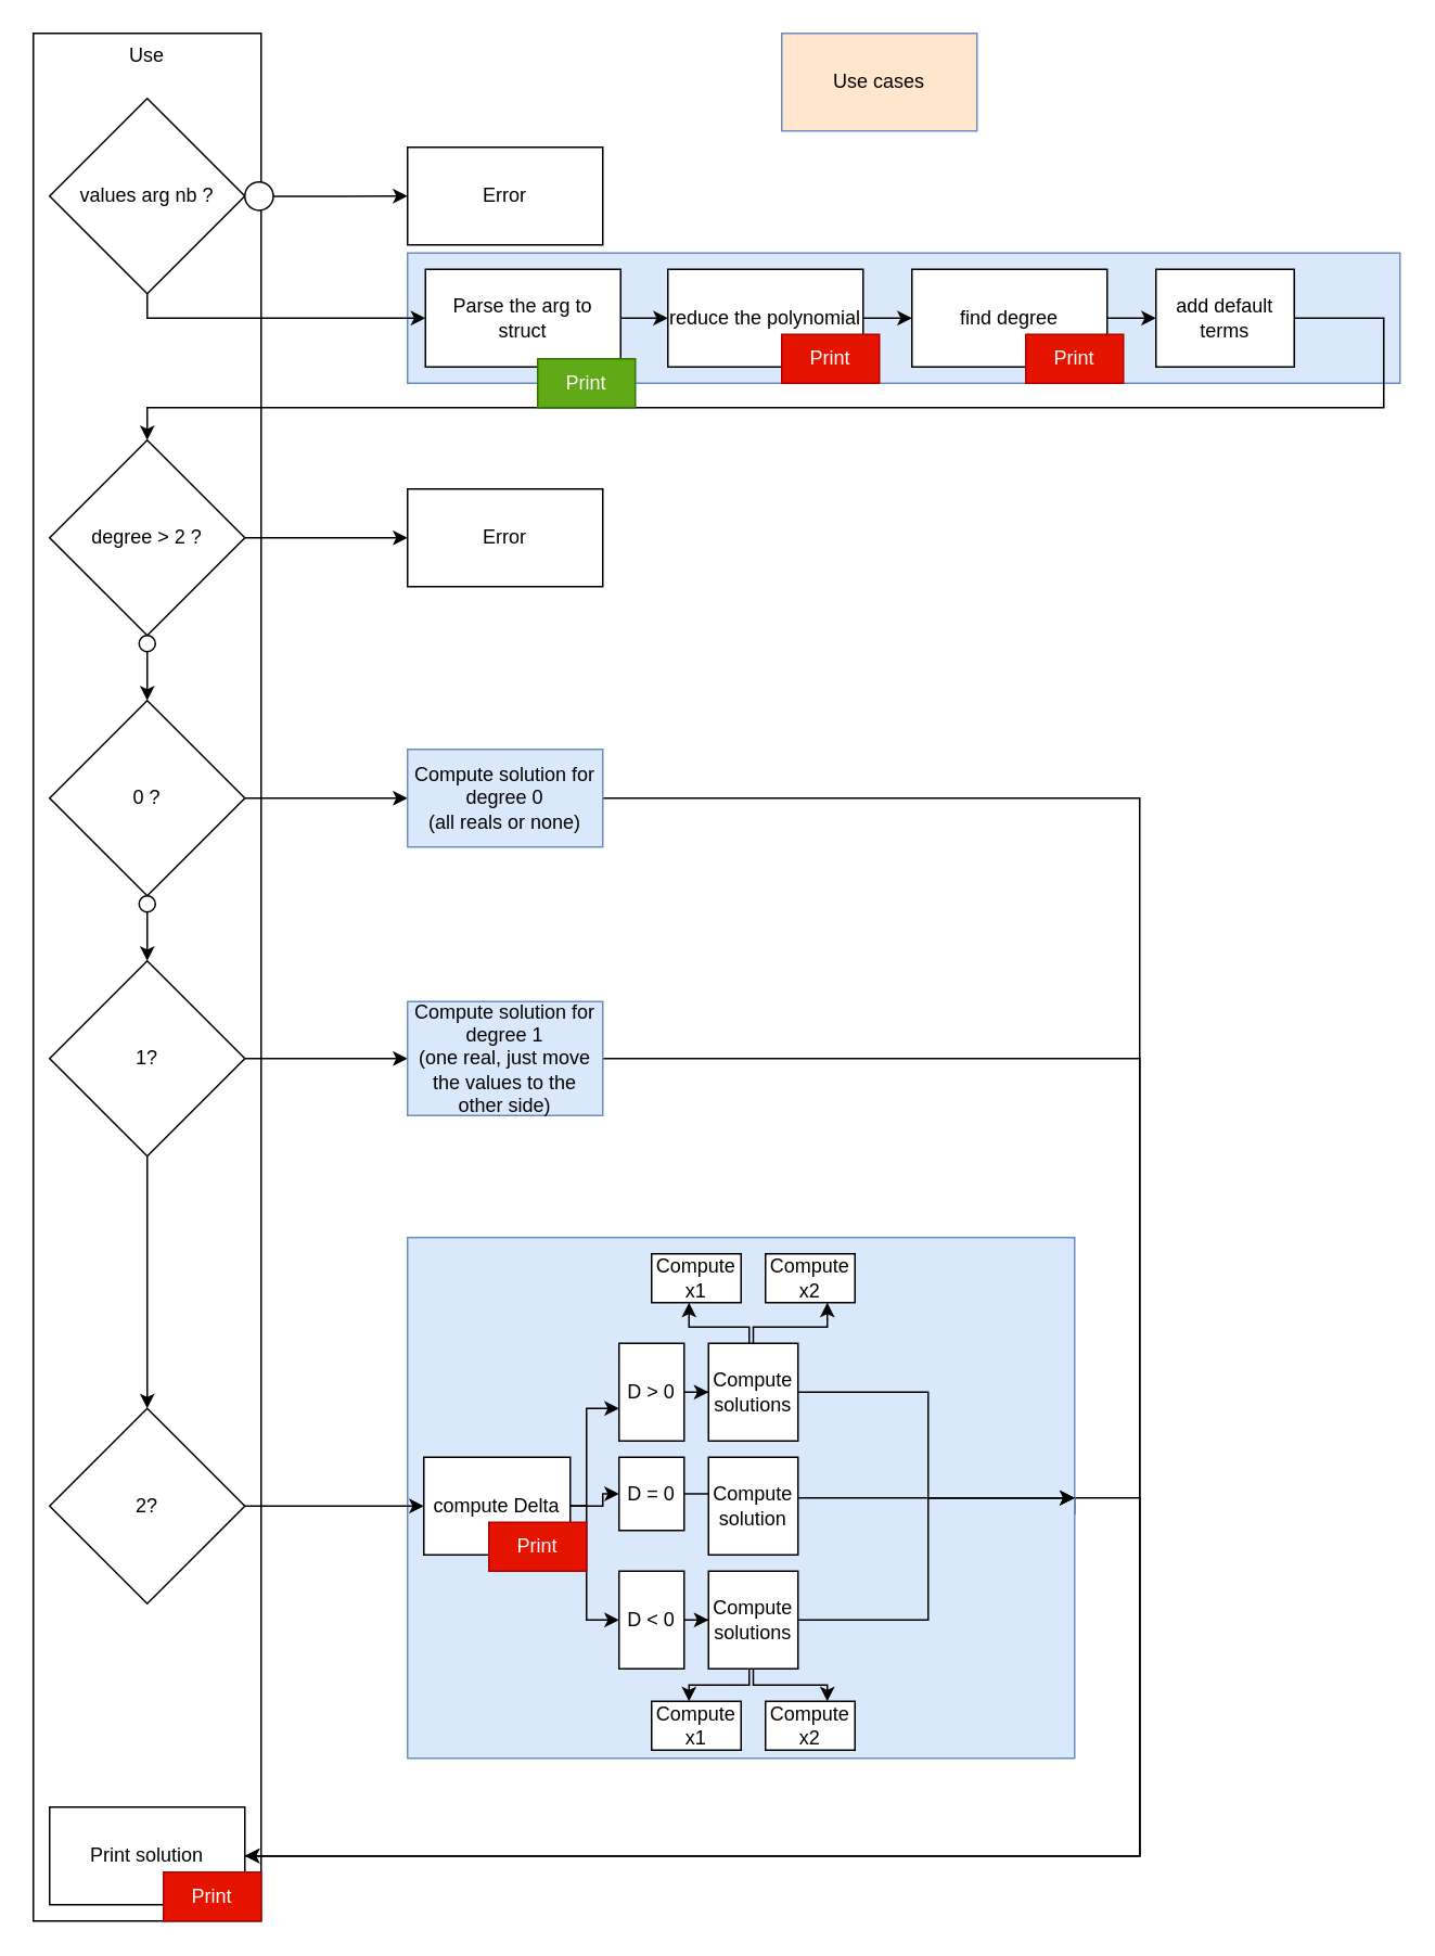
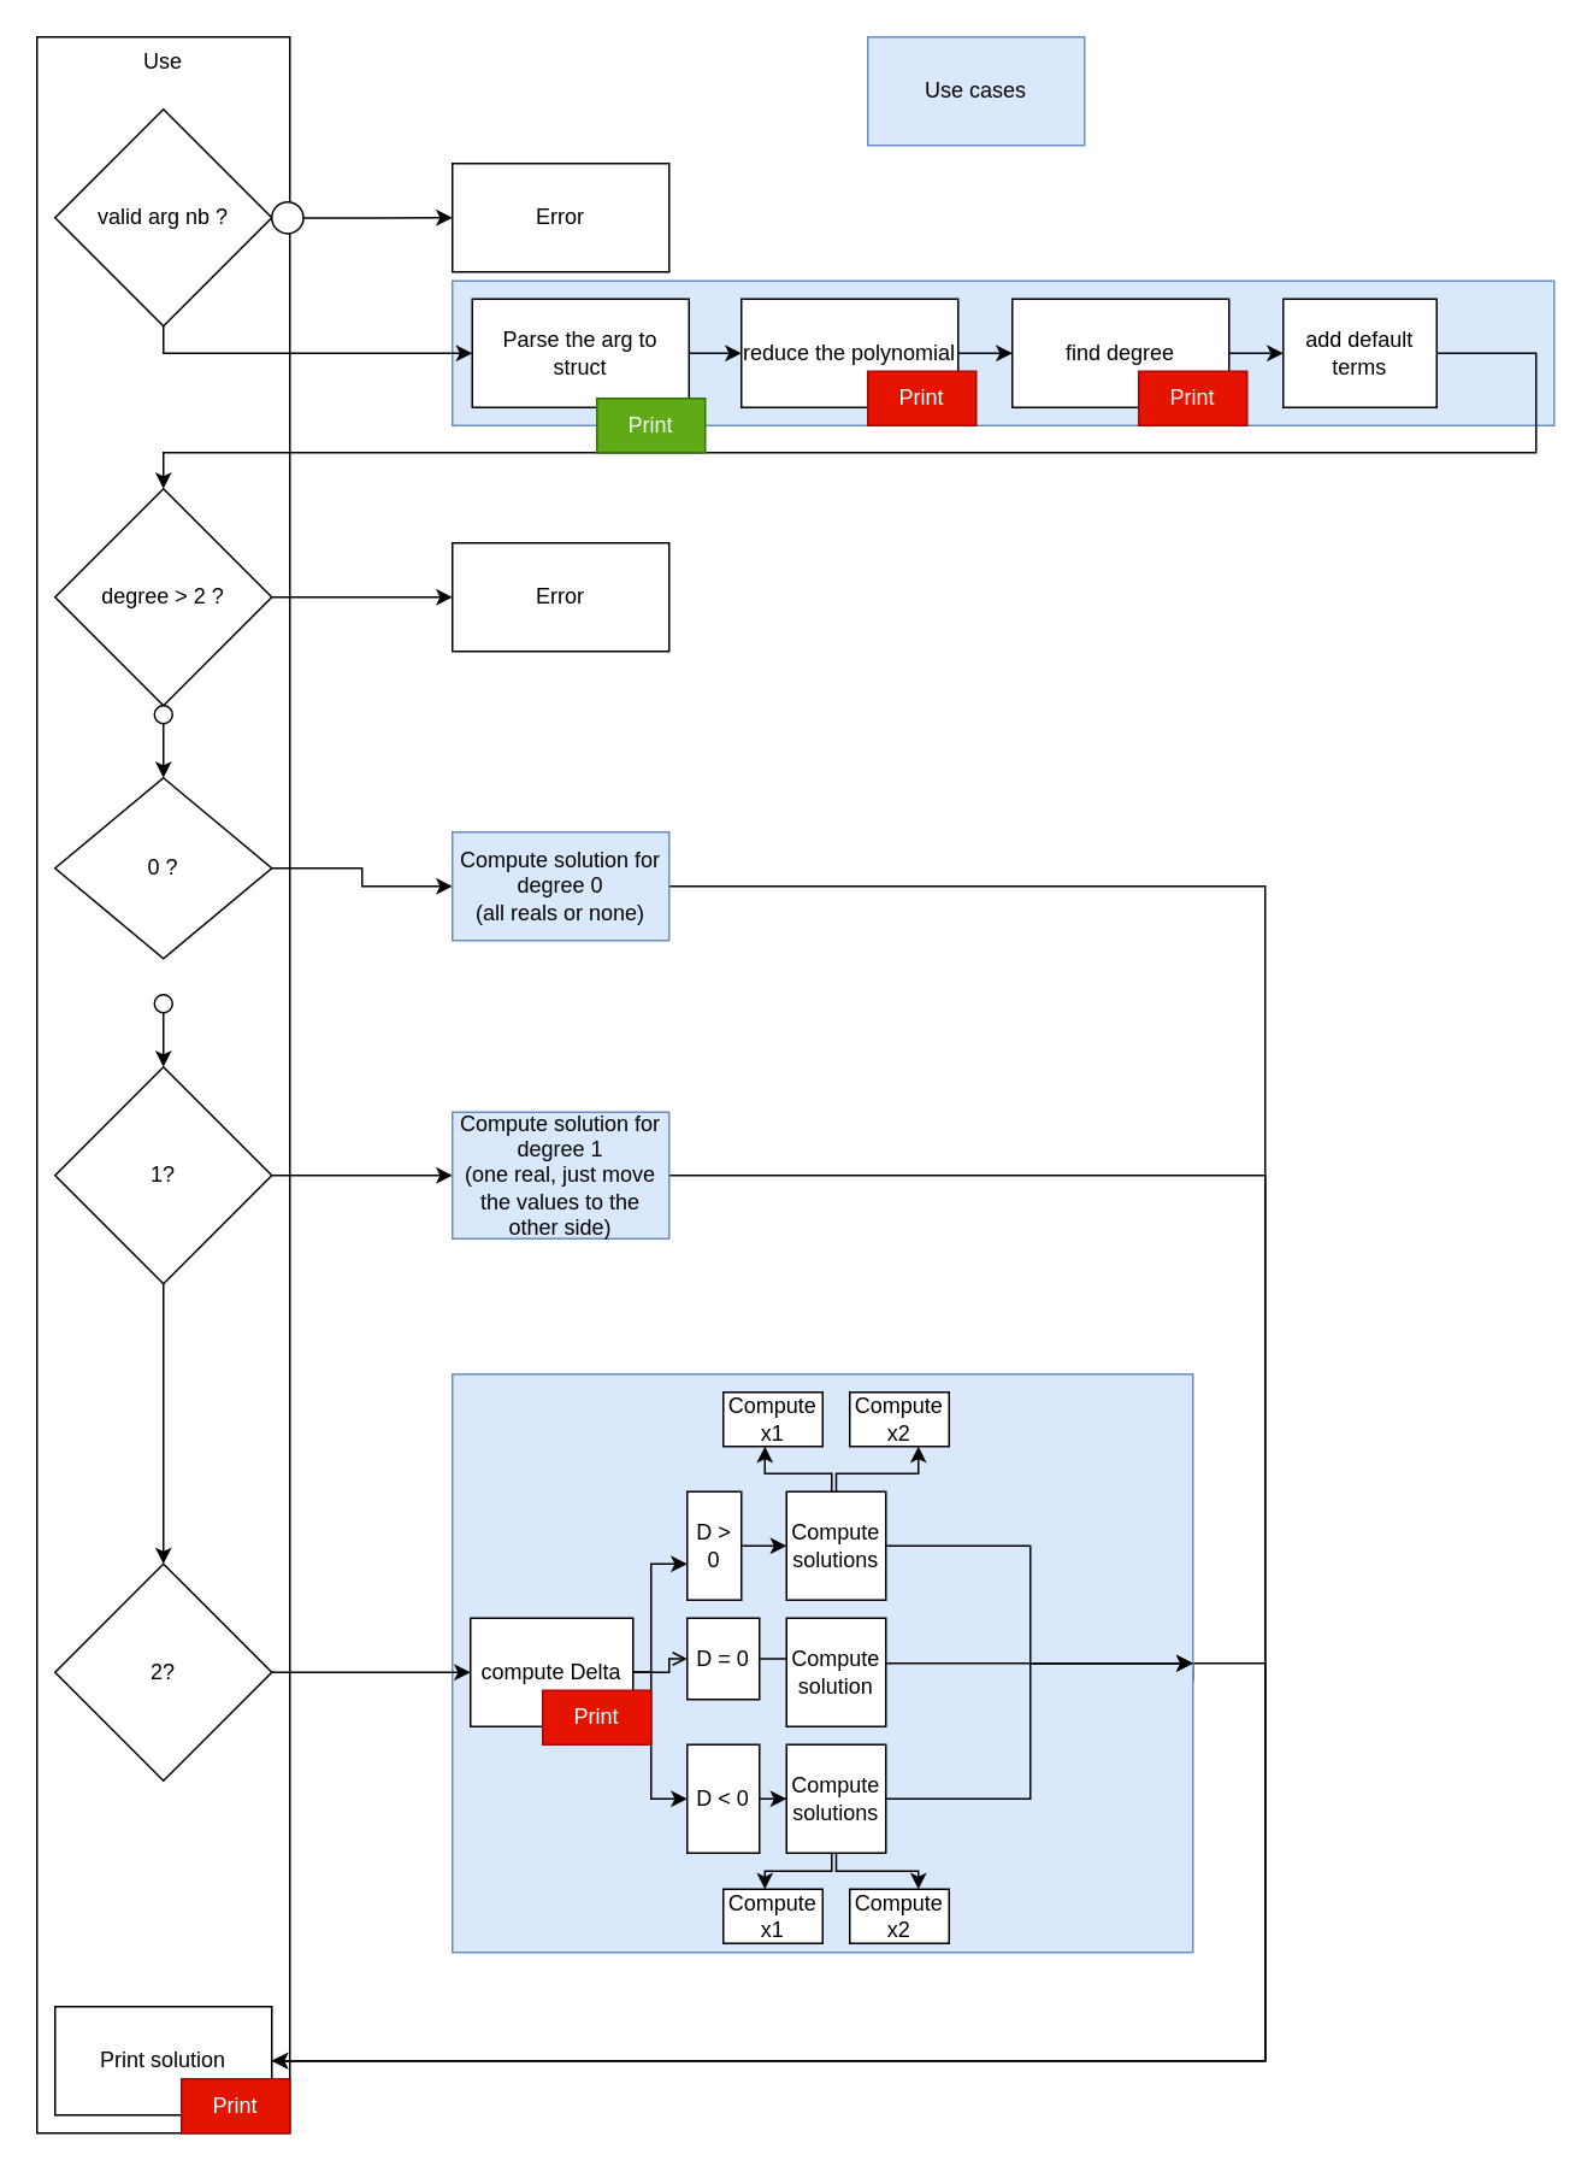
  <mxCell id="0" />
  <mxCell id="1" parent="0" />
  <mxCell id="2" value="" style="rounded=0;whiteSpace=wrap;html=1;fillColor=#dae8fc;strokeColor=#6c8ebf;" parent="1" vertex="1"><mxGeometry x="250" y="155" width="610" height="80" as="geometry" /></mxCell>
  <mxCell id="3" value="Use" style="rounded=0;whiteSpace=wrap;html=1;verticalAlign=top;" parent="1" vertex="1"><mxGeometry x="20" y="20" width="140" height="1160" as="geometry" /></mxCell>
  <mxCell id="4" value="" style="edgeStyle=orthogonalEdgeStyle;rounded=0;orthogonalLoop=1;jettySize=auto;html=1;" parent="1" source="5" target="7" edge="1"><mxGeometry relative="1" as="geometry" /></mxCell>
  <mxCell id="5" value="Parse the arg to struct" style="whiteSpace=wrap;html=1;rounded=0;" parent="1" vertex="1"><mxGeometry x="261" y="165" width="120" height="60" as="geometry" /></mxCell>
  <mxCell id="6" value="" style="edgeStyle=orthogonalEdgeStyle;rounded=0;orthogonalLoop=1;jettySize=auto;html=1;" parent="1" source="7" target="10" edge="1"><mxGeometry relative="1" as="geometry" /></mxCell>
  <mxCell id="7" value="reduce the polynomial" style="whiteSpace=wrap;html=1;rounded=0;" parent="1" vertex="1"><mxGeometry x="410" y="165" width="120" height="60" as="geometry" /></mxCell>
  <mxCell id="8" style="edgeStyle=orthogonalEdgeStyle;rounded=0;orthogonalLoop=1;jettySize=auto;html=1;entryX=0.5;entryY=0;entryDx=0;entryDy=0;" parent="1" source="67" target="12" edge="1"><mxGeometry relative="1" as="geometry"><mxPoint x="161" y="240" as="targetPoint" /><Array as="points"><mxPoint x="850" y="195" /><mxPoint x="850" y="250" /><mxPoint x="90" y="250" /></Array><mxPoint x="880" y="290" as="sourcePoint" /></mxGeometry></mxCell>
  <mxCell id="9" value="" style="edgeStyle=orthogonalEdgeStyle;rounded=0;orthogonalLoop=1;jettySize=auto;html=1;" edge="1" parent="1" source="10" target="67"><mxGeometry relative="1" as="geometry" /></mxCell>
  <mxCell id="10" value="find degree" style="whiteSpace=wrap;html=1;rounded=0;" parent="1" vertex="1"><mxGeometry x="560" y="165" width="120" height="60" as="geometry" /></mxCell>
  <mxCell id="11" value="" style="edgeStyle=orthogonalEdgeStyle;rounded=0;orthogonalLoop=1;jettySize=auto;html=1;" parent="1" source="12" target="13" edge="1"><mxGeometry relative="1" as="geometry" /></mxCell>
  <mxCell id="12" value="degree &amp;gt; 2 ?" style="rhombus;whiteSpace=wrap;html=1;rounded=0;" parent="1" vertex="1"><mxGeometry x="30" y="270" width="120" height="120" as="geometry" /></mxCell>
  <mxCell id="13" value="Error" style="whiteSpace=wrap;html=1;rounded=0;" parent="1" vertex="1"><mxGeometry x="250" y="300" width="120" height="60" as="geometry" /></mxCell>
  <mxCell id="14" value="" style="edgeStyle=orthogonalEdgeStyle;rounded=0;orthogonalLoop=1;jettySize=auto;html=1;" parent="1" source="15" target="17" edge="1"><mxGeometry relative="1" as="geometry" /></mxCell>
  <mxCell id="15" value="" style="ellipse;whiteSpace=wrap;html=1;aspect=fixed;" parent="1" vertex="1"><mxGeometry x="85" y="390" width="10" height="10" as="geometry" /></mxCell>
  <mxCell id="16" value="" style="edgeStyle=orthogonalEdgeStyle;rounded=0;orthogonalLoop=1;jettySize=auto;html=1;" parent="1" source="17" target="19" edge="1"><mxGeometry relative="1" as="geometry" /></mxCell>
- <mxCell id="17" value="0 ?" style="rhombus;whiteSpace=wrap;html=1;" parent="1" vertex="1"><mxGeometry x="30" y="430" width="120" height="120" as="geometry" /></mxCell>
+ <mxCell id="17" value="0 ?" style="rhombus;whiteSpace=wrap;html=1;" parent="1" vertex="1"><mxGeometry x="30" y="430" width="120" height="100" as="geometry" /></mxCell>
  <mxCell id="18" style="edgeStyle=orthogonalEdgeStyle;rounded=0;orthogonalLoop=1;jettySize=auto;html=1;endArrow=none;" parent="1" source="19" target="30" edge="1"><mxGeometry relative="1" as="geometry"><Array as="points"><mxPoint x="700" y="490" /><mxPoint x="700" y="1140" /></Array></mxGeometry></mxCell>
  <mxCell id="19" value="Compute solution for degree 0&lt;br&gt;(all reals or none)" style="whiteSpace=wrap;html=1;fillColor=#dae8fc;strokeColor=#6c8ebf;" parent="1" vertex="1"><mxGeometry x="250" y="460" width="120" height="60" as="geometry" /></mxCell>
  <mxCell id="20" value="" style="edgeStyle=orthogonalEdgeStyle;rounded=0;orthogonalLoop=1;jettySize=auto;html=1;" parent="1" source="21" target="24" edge="1"><mxGeometry relative="1" as="geometry" /></mxCell>
  <mxCell id="21" value="" style="ellipse;whiteSpace=wrap;html=1;aspect=fixed;" parent="1" vertex="1"><mxGeometry x="85" y="550" width="10" height="10" as="geometry" /></mxCell>
  <mxCell id="22" style="edgeStyle=orthogonalEdgeStyle;rounded=0;orthogonalLoop=1;jettySize=auto;html=1;" parent="1" source="24" target="26" edge="1"><mxGeometry relative="1" as="geometry" /></mxCell>
  <mxCell id="23" style="edgeStyle=orthogonalEdgeStyle;rounded=0;orthogonalLoop=1;jettySize=auto;html=1;" parent="1" source="24" target="27" edge="1"><mxGeometry relative="1" as="geometry"><mxPoint x="90" y="825" as="sourcePoint" /></mxGeometry></mxCell>
  <mxCell id="24" value="1?" style="rhombus;whiteSpace=wrap;html=1;" parent="1" vertex="1"><mxGeometry x="30" y="590" width="120" height="120" as="geometry" /></mxCell>
  <mxCell id="25" style="edgeStyle=orthogonalEdgeStyle;rounded=0;orthogonalLoop=1;jettySize=auto;html=1;" parent="1" source="26" target="30" edge="1"><mxGeometry relative="1" as="geometry"><Array as="points"><mxPoint x="700" y="650" /><mxPoint x="700" y="1140" /></Array></mxGeometry></mxCell>
  <mxCell id="26" value="Compute solution for degree 1&lt;br&gt;(one real, just move the values to the other side)" style="whiteSpace=wrap;html=1;fillColor=#dae8fc;strokeColor=#6c8ebf;" parent="1" vertex="1"><mxGeometry x="250" y="615" width="120" height="70" as="geometry" /></mxCell>
  <mxCell id="27" value="2?" style="rhombus;whiteSpace=wrap;html=1;" parent="1" vertex="1"><mxGeometry x="30" y="865" width="120" height="120" as="geometry" /></mxCell>
  <mxCell id="28" style="edgeStyle=orthogonalEdgeStyle;rounded=0;orthogonalLoop=1;jettySize=auto;html=1;" parent="1" target="30" edge="1"><mxGeometry relative="1" as="geometry"><Array as="points"><mxPoint x="660" y="920" /><mxPoint x="700" y="920" /><mxPoint x="700" y="1140" /></Array><mxPoint x="660" y="930" as="sourcePoint" /></mxGeometry></mxCell>
  <mxCell id="29" value="" style="whiteSpace=wrap;html=1;fillColor=#dae8fc;strokeColor=#6c8ebf;" parent="1" vertex="1"><mxGeometry x="250" y="760" width="410" height="320" as="geometry" /></mxCell>
  <mxCell id="30" value="Print solution" style="rounded=0;whiteSpace=wrap;html=1;" parent="1" vertex="1"><mxGeometry x="30" y="1110" width="120" height="60" as="geometry" /></mxCell>
- <mxCell id="31" value="Use cases" style="rounded=0;whiteSpace=wrap;html=1;fillColor=#ffe6cc;strokeColor=#6c8ebf;" parent="1" vertex="1"><mxGeometry x="480" y="20" width="120" height="60" as="geometry" /></mxCell>
+ <mxCell id="31" value="Use cases" style="rounded=0;whiteSpace=wrap;html=1;fillColor=#dae8fc;strokeColor=#6c8ebf;" parent="1" vertex="1"><mxGeometry x="480" y="20" width="120" height="60" as="geometry" /></mxCell>
  <mxCell id="32" style="edgeStyle=orthogonalEdgeStyle;rounded=0;orthogonalLoop=1;jettySize=auto;html=1;" parent="1" source="33" target="5" edge="1"><mxGeometry relative="1" as="geometry"><Array as="points"><mxPoint x="90" y="195" /></Array></mxGeometry></mxCell>
- <mxCell id="33" value="values arg nb ?" style="rhombus;whiteSpace=wrap;html=1;rounded=0;" parent="1" vertex="1"><mxGeometry x="30" width="120" height="120" as="geometry" y="60" /></mxCell>
+ <mxCell id="33" value="valid arg nb ?" style="rhombus;whiteSpace=wrap;html=1;rounded=0;" parent="1" vertex="1"><mxGeometry x="30" width="120" height="120" as="geometry" y="60" /></mxCell>
  <mxCell id="34" style="edgeStyle=orthogonalEdgeStyle;rounded=0;orthogonalLoop=1;jettySize=auto;html=1;" parent="1" source="35" target="36" edge="1"><mxGeometry relative="1" as="geometry" /></mxCell>
  <mxCell id="35" value="" style="ellipse;whiteSpace=wrap;html=1;aspect=fixed;" parent="1" vertex="1"><mxGeometry x="150" y="111.25" width="17.5" height="17.5" as="geometry" /></mxCell>
  <mxCell id="36" value="Error" style="whiteSpace=wrap;html=1;rounded=0;" parent="1" vertex="1"><mxGeometry x="250" y="90" width="120" height="60" as="geometry" /></mxCell>
  <mxCell id="37" value="Print" style="text;html=1;strokeColor=#2D7600;fillColor=#60a917;align=center;verticalAlign=middle;whiteSpace=wrap;rounded=0;fontColor=#ffffff;" parent="1" vertex="1"><mxGeometry x="330" y="220" width="60" height="30" as="geometry" /></mxCell>
  <mxCell id="38" value="Print" style="text;html=1;strokeColor=#B20000;fillColor=#e51400;align=center;verticalAlign=middle;whiteSpace=wrap;rounded=0;fontColor=#ffffff;" parent="1" vertex="1"><mxGeometry x="480" y="205" width="60" height="30" as="geometry" /></mxCell>
  <mxCell id="39" value="Print" style="text;html=1;strokeColor=#B20000;fillColor=#e51400;align=center;verticalAlign=middle;whiteSpace=wrap;rounded=0;fontColor=#ffffff;" parent="1" vertex="1"><mxGeometry x="630" y="205" width="60" height="30" as="geometry" /></mxCell>
  <mxCell id="40" value="Print" style="text;html=1;strokeColor=#B20000;fillColor=#e51400;align=center;verticalAlign=middle;whiteSpace=wrap;rounded=0;fontColor=#ffffff;" parent="1" vertex="1"><mxGeometry x="100" y="1150" width="60" height="30" as="geometry" /></mxCell>
  <mxCell id="41" value="" style="edgeStyle=orthogonalEdgeStyle;rounded=0;orthogonalLoop=1;jettySize=auto;html=1;" parent="1" source="44" target="47" edge="1"><mxGeometry relative="1" as="geometry"><Array as="points"><mxPoint x="360" y="925" /><mxPoint x="360" y="865" /></Array></mxGeometry></mxCell>
- <mxCell id="42" style="edgeStyle=orthogonalEdgeStyle;rounded=0;orthogonalLoop=1;jettySize=auto;html=1;" parent="1" source="44" target="49" edge="1"><mxGeometry relative="1" as="geometry" /></mxCell>
+ <mxCell id="42" style="edgeStyle=orthogonalEdgeStyle;rounded=0;orthogonalLoop=1;jettySize=auto;html=1;endArrow=open;" parent="1" source="44" target="49" edge="1"><mxGeometry relative="1" as="geometry" /></mxCell>
  <mxCell id="43" style="edgeStyle=orthogonalEdgeStyle;rounded=0;orthogonalLoop=1;jettySize=auto;html=1;" parent="1" source="44" target="51" edge="1"><mxGeometry relative="1" as="geometry"><Array as="points"><mxPoint x="360" y="925" /><mxPoint x="360" y="995" /></Array></mxGeometry></mxCell>
  <mxCell id="44" value="compute Delta" style="whiteSpace=wrap;html=1;" parent="1" vertex="1"><mxGeometry x="260" y="895" width="90" height="60" as="geometry" /></mxCell>
  <mxCell id="45" value="" style="edgeStyle=orthogonalEdgeStyle;rounded=0;orthogonalLoop=1;jettySize=auto;html=1;" parent="1" source="27" target="44" edge="1"><mxGeometry relative="1" as="geometry" /></mxCell>
  <mxCell id="46" value="" style="edgeStyle=orthogonalEdgeStyle;rounded=0;orthogonalLoop=1;jettySize=auto;html=1;" parent="1" source="47" target="55" edge="1"><mxGeometry relative="1" as="geometry" /></mxCell>
- <mxCell id="47" value="D &amp;gt; 0" style="whiteSpace=wrap;html=1;" parent="1" vertex="1"><mxGeometry x="380" y="825" width="40" height="60" as="geometry" /></mxCell>
+ <mxCell id="47" value="D &amp;gt; 0" style="whiteSpace=wrap;html=1;" parent="1" vertex="1"><mxGeometry x="380" y="825" width="30" height="60" as="geometry" /></mxCell>
  <mxCell id="48" style="edgeStyle=orthogonalEdgeStyle;rounded=0;orthogonalLoop=1;jettySize=auto;html=1;" parent="1" source="49" target="59" edge="1"><mxGeometry relative="1" as="geometry" /></mxCell>
  <mxCell id="49" value="D = 0" style="whiteSpace=wrap;html=1;" parent="1" vertex="1"><mxGeometry x="380" y="895" width="40" height="45" as="geometry" /></mxCell>
  <mxCell id="50" style="edgeStyle=orthogonalEdgeStyle;rounded=0;orthogonalLoop=1;jettySize=auto;html=1;" parent="1" source="51" target="63" edge="1"><mxGeometry relative="1" as="geometry" /></mxCell>
  <mxCell id="51" value="D &amp;lt; 0" style="whiteSpace=wrap;html=1;" parent="1" vertex="1"><mxGeometry x="380" y="965" width="40" height="60" as="geometry" /></mxCell>
  <mxCell id="52" value="" style="edgeStyle=orthogonalEdgeStyle;rounded=0;orthogonalLoop=1;jettySize=auto;html=1;" parent="1" source="55" target="56" edge="1"><mxGeometry relative="1" as="geometry"><Array as="points"><mxPoint x="460" y="815" /><mxPoint x="423" y="815" /></Array></mxGeometry></mxCell>
  <mxCell id="53" style="edgeStyle=orthogonalEdgeStyle;rounded=0;orthogonalLoop=1;jettySize=auto;html=1;" parent="1" source="55" target="57" edge="1"><mxGeometry relative="1" as="geometry"><Array as="points"><mxPoint x="463" y="815" /><mxPoint x="508" y="815" /></Array></mxGeometry></mxCell>
  <mxCell id="54" style="edgeStyle=orthogonalEdgeStyle;rounded=0;orthogonalLoop=1;jettySize=auto;html=1;entryX=1;entryY=0.5;entryDx=0;entryDy=0;" parent="1" source="55" target="29" edge="1"><mxGeometry relative="1" as="geometry"><Array as="points"><mxPoint x="570" y="855" /><mxPoint x="570" y="920" /></Array></mxGeometry></mxCell>
  <mxCell id="55" value="Compute solutions" style="whiteSpace=wrap;html=1;" parent="1" vertex="1"><mxGeometry x="435" y="825" width="55" height="60" as="geometry" /></mxCell>
  <mxCell id="56" value="Compute x1" style="whiteSpace=wrap;html=1;" parent="1" vertex="1"><mxGeometry x="400" y="770" width="55" height="30" as="geometry" /></mxCell>
  <mxCell id="57" value="Compute x2" style="whiteSpace=wrap;html=1;" parent="1" vertex="1"><mxGeometry x="470" y="770" width="55" height="30" as="geometry" /></mxCell>
  <mxCell id="58" style="edgeStyle=orthogonalEdgeStyle;rounded=0;orthogonalLoop=1;jettySize=auto;html=1;entryX=1;entryY=0.5;entryDx=0;entryDy=0;" parent="1" source="59" target="29" edge="1"><mxGeometry relative="1" as="geometry"><Array as="points"><mxPoint x="520" y="920" /><mxPoint x="520" y="920" /></Array></mxGeometry></mxCell>
  <mxCell id="59" value="Compute solution" style="whiteSpace=wrap;html=1;" parent="1" vertex="1"><mxGeometry x="435" y="895" width="55" height="60" as="geometry" /></mxCell>
  <mxCell id="60" value="" style="edgeStyle=orthogonalEdgeStyle;rounded=0;orthogonalLoop=1;jettySize=auto;html=1;" parent="1" source="63" target="64" edge="1"><mxGeometry relative="1" as="geometry"><Array as="points"><mxPoint x="460" y="1035" /><mxPoint x="423" y="1035" /></Array></mxGeometry></mxCell>
  <mxCell id="61" style="edgeStyle=orthogonalEdgeStyle;rounded=0;orthogonalLoop=1;jettySize=auto;html=1;" parent="1" source="63" target="65" edge="1"><mxGeometry relative="1" as="geometry"><Array as="points"><mxPoint x="463" y="1035" /><mxPoint x="508" y="1035" /></Array></mxGeometry></mxCell>
  <mxCell id="62" style="edgeStyle=orthogonalEdgeStyle;rounded=0;orthogonalLoop=1;jettySize=auto;html=1;entryX=1;entryY=0.5;entryDx=0;entryDy=0;" parent="1" source="63" target="29" edge="1"><mxGeometry relative="1" as="geometry"><Array as="points"><mxPoint x="570" y="995" /><mxPoint x="570" y="920" /></Array></mxGeometry></mxCell>
  <mxCell id="63" value="Compute solutions" style="whiteSpace=wrap;html=1;" parent="1" vertex="1"><mxGeometry x="435" y="965" width="55" height="60" as="geometry" /></mxCell>
  <mxCell id="64" value="Compute x1" style="whiteSpace=wrap;html=1;" parent="1" vertex="1"><mxGeometry x="400" y="1045" width="55" height="30" as="geometry" /></mxCell>
  <mxCell id="65" value="Compute x2" style="whiteSpace=wrap;html=1;" parent="1" vertex="1"><mxGeometry x="470" y="1045" width="55" height="30" as="geometry" /></mxCell>
  <mxCell id="66" value="Print" style="text;html=1;strokeColor=#B20000;fillColor=#e51400;align=center;verticalAlign=middle;whiteSpace=wrap;rounded=0;fontColor=#ffffff;" parent="1" vertex="1"><mxGeometry x="300" y="935" width="60" height="30" as="geometry" /></mxCell>
  <mxCell id="67" value="add default terms" style="whiteSpace=wrap;html=1;rounded=0;" vertex="1" parent="1"><mxGeometry x="710" y="165" width="85" height="60" as="geometry" /></mxCell>
